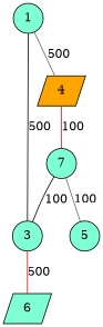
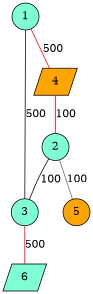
  graph {
    node [fillcolor=aquamarine shape=circle style=filled]
    edge [color=black]
    1
    3
    4 [fillcolor=orange shape=parallelogram]
-   2 [label=7]
-   5
+   2
+   5 [fillcolor=orange]
    6 [shape=parallelogram]
    1 -- 3 [label=500]
-   1 -- 4 [color=gray40 label=500]
+   1 -- 4 [color=red label=500]
    3 -- 6 [color=red label=500]
    4 -- 2 [color=red label=100]
    2 -- 3 [label=100]
    2 -- 5 [color=gray40 label=100]
  }
